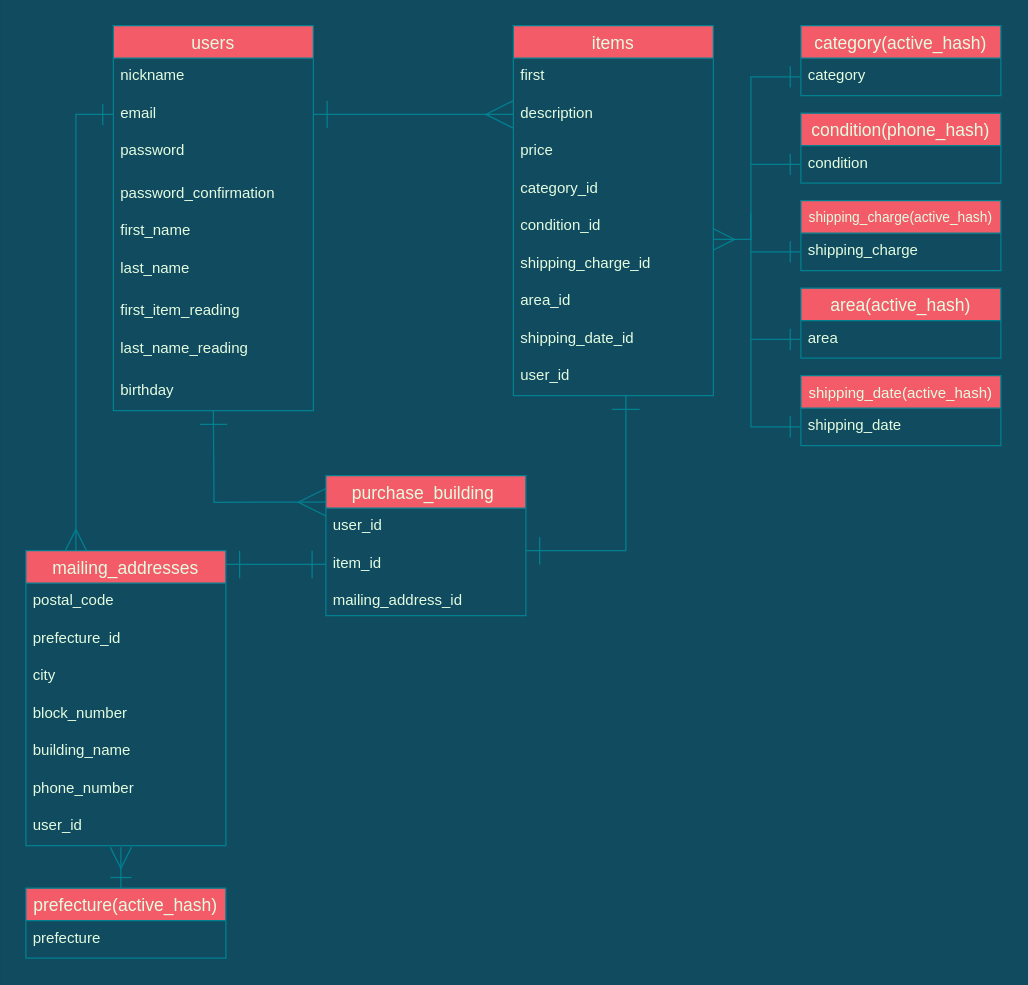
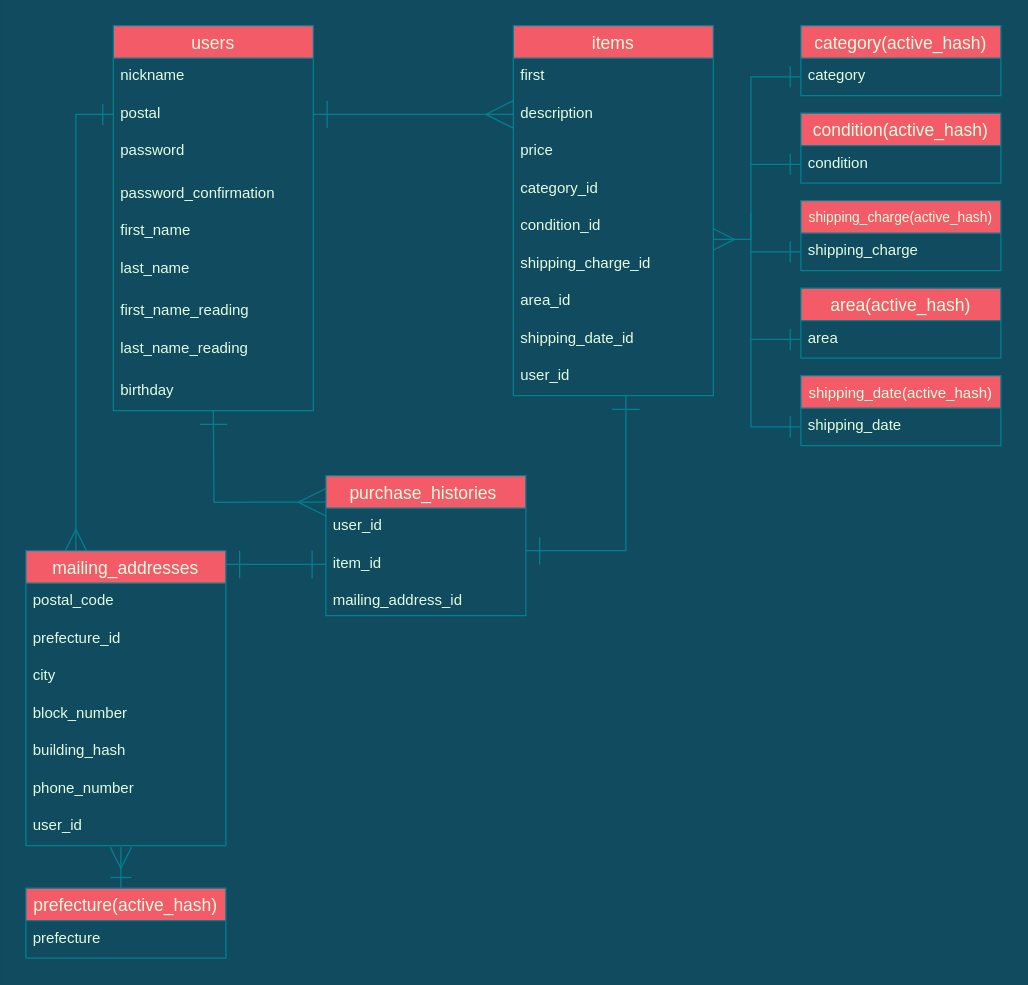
  <mxCell id="0" />
  <mxCell id="1" parent="0" />
  <mxCell id="2" value=" users " style="swimlane;fontStyle=0;childLayout=stackLayout;horizontal=1;startSize=26;horizontalStack=0;resizeParent=1;resizeParentMax=0;resizeLast=0;collapsible=1;marginBottom=0;align=center;fontSize=14;fillColor=#F45B69;strokeColor=#028090;fontColor=#E4FDE1;" parent="1" vertex="1"><mxGeometry x="90" y="20" width="160" height="308" as="geometry" /></mxCell>
  <mxCell id="3" value="nickname" style="text;strokeColor=none;fillColor=none;spacingLeft=4;spacingRight=4;overflow=hidden;rotatable=0;points=[[0,0.5],[1,0.5]];portConstraint=eastwest;fontSize=12;fontColor=#E4FDE1;" parent="2" vertex="1"><mxGeometry y="26" width="160" height="30" as="geometry" /></mxCell>
- <mxCell id="4" value="email" style="text;strokeColor=none;fillColor=none;spacingLeft=4;spacingRight=4;overflow=hidden;rotatable=0;points=[[0,0.5],[1,0.5]];portConstraint=eastwest;fontSize=12;fontColor=#E4FDE1;" parent="2" vertex="1"><mxGeometry y="56" width="160" height="30" as="geometry" /></mxCell>
+ <mxCell id="4" value="postal" style="text;strokeColor=none;fillColor=none;spacingLeft=4;spacingRight=4;overflow=hidden;rotatable=0;points=[[0,0.5],[1,0.5]];portConstraint=eastwest;fontSize=12;fontColor=#E4FDE1;" parent="2" vertex="1"><mxGeometry y="56" width="160" height="30" as="geometry" /></mxCell>
  <mxCell id="5" value="password" style="text;strokeColor=none;fillColor=none;spacingLeft=4;spacingRight=4;overflow=hidden;rotatable=0;points=[[0,0.5],[1,0.5]];portConstraint=eastwest;fontSize=12;fontColor=#E4FDE1;" parent="2" vertex="1"><mxGeometry y="86" width="160" height="34" as="geometry" /></mxCell>
  <mxCell id="6" value="password_confirmation" style="text;strokeColor=none;fillColor=none;spacingLeft=4;spacingRight=4;overflow=hidden;rotatable=0;points=[[0,0.5],[1,0.5]];portConstraint=eastwest;fontSize=12;fontColor=#E4FDE1;" parent="2" vertex="1"><mxGeometry y="120" width="160" height="30" as="geometry" /></mxCell>
  <mxCell id="7" value="first_name" style="text;strokeColor=none;fillColor=none;spacingLeft=4;spacingRight=4;overflow=hidden;rotatable=0;points=[[0,0.5],[1,0.5]];portConstraint=eastwest;fontSize=12;fontColor=#E4FDE1;" parent="2" vertex="1"><mxGeometry y="150" width="160" height="30" as="geometry" /></mxCell>
  <mxCell id="8" value="last_name" style="text;strokeColor=none;fillColor=none;spacingLeft=4;spacingRight=4;overflow=hidden;rotatable=0;points=[[0,0.5],[1,0.5]];portConstraint=eastwest;fontSize=12;fontColor=#E4FDE1;" parent="2" vertex="1"><mxGeometry y="180" width="160" height="34" as="geometry" /></mxCell>
- <mxCell id="9" value="first_item_reading" style="text;strokeColor=none;fillColor=none;spacingLeft=4;spacingRight=4;overflow=hidden;rotatable=0;points=[[0,0.5],[1,0.5]];portConstraint=eastwest;fontSize=12;fontColor=#E4FDE1;" parent="2" vertex="1"><mxGeometry y="214" width="160" height="30" as="geometry" /></mxCell>
+ <mxCell id="9" value="first_name_reading" style="text;strokeColor=none;fillColor=none;spacingLeft=4;spacingRight=4;overflow=hidden;rotatable=0;points=[[0,0.5],[1,0.5]];portConstraint=eastwest;fontSize=12;fontColor=#E4FDE1;" parent="2" vertex="1"><mxGeometry y="214" width="160" height="30" as="geometry" /></mxCell>
  <mxCell id="10" value="last_name_reading" style="text;strokeColor=none;fillColor=none;spacingLeft=4;spacingRight=4;overflow=hidden;rotatable=0;points=[[0,0.5],[1,0.5]];portConstraint=eastwest;fontSize=12;fontColor=#E4FDE1;" parent="2" vertex="1"><mxGeometry y="244" width="160" height="34" as="geometry" /></mxCell>
  <mxCell id="11" value="birthday　" style="text;strokeColor=none;fillColor=none;spacingLeft=4;spacingRight=4;overflow=hidden;rotatable=0;points=[[0,0.5],[1,0.5]];portConstraint=eastwest;fontSize=12;fontColor=#E4FDE1;" parent="2" vertex="1"><mxGeometry y="278" width="160" height="30" as="geometry" /></mxCell>
  <mxCell id="12" value="items" style="swimlane;fontStyle=0;childLayout=stackLayout;horizontal=1;startSize=26;horizontalStack=0;resizeParent=1;resizeParentMax=0;resizeLast=0;collapsible=1;marginBottom=0;align=center;fontSize=14;fillColor=#F45B69;strokeColor=#028090;fontColor=#E4FDE1;" parent="1" vertex="1"><mxGeometry x="410" y="20" width="160" height="296" as="geometry" /></mxCell>
  <mxCell id="13" value="first" style="text;strokeColor=none;fillColor=none;spacingLeft=4;spacingRight=4;overflow=hidden;rotatable=0;points=[[0,0.5],[1,0.5]];portConstraint=eastwest;fontSize=12;fontColor=#E4FDE1;" parent="12" vertex="1"><mxGeometry y="26" width="160" height="30" as="geometry" /></mxCell>
  <mxCell id="14" value="description" style="text;strokeColor=none;fillColor=none;spacingLeft=4;spacingRight=4;overflow=hidden;rotatable=0;points=[[0,0.5],[1,0.5]];portConstraint=eastwest;fontSize=12;fontColor=#E4FDE1;" parent="12" vertex="1"><mxGeometry y="56" width="160" height="30" as="geometry" /></mxCell>
  <mxCell id="15" value="price" style="text;strokeColor=none;fillColor=none;spacingLeft=4;spacingRight=4;overflow=hidden;rotatable=0;points=[[0,0.5],[1,0.5]];portConstraint=eastwest;fontSize=12;fontColor=#E4FDE1;" parent="12" vertex="1"><mxGeometry y="86" width="160" height="30" as="geometry" /></mxCell>
  <mxCell id="16" value="category_id" style="text;strokeColor=none;fillColor=none;spacingLeft=4;spacingRight=4;overflow=hidden;rotatable=0;points=[[0,0.5],[1,0.5]];portConstraint=eastwest;fontSize=12;fontColor=#E4FDE1;" parent="12" vertex="1"><mxGeometry y="116" width="160" height="30" as="geometry" /></mxCell>
  <mxCell id="17" value="condition_id" style="text;strokeColor=none;fillColor=none;spacingLeft=4;spacingRight=4;overflow=hidden;rotatable=0;points=[[0,0.5],[1,0.5]];portConstraint=eastwest;fontSize=12;fontColor=#E4FDE1;" parent="12" vertex="1"><mxGeometry y="146" width="160" height="30" as="geometry" /></mxCell>
  <mxCell id="18" value="shipping_charge_id" style="text;strokeColor=none;fillColor=none;spacingLeft=4;spacingRight=4;overflow=hidden;rotatable=0;points=[[0,0.5],[1,0.5]];portConstraint=eastwest;fontSize=12;fontColor=#E4FDE1;" parent="12" vertex="1"><mxGeometry y="176" width="160" height="30" as="geometry" /></mxCell>
  <mxCell id="19" value="area_id" style="text;strokeColor=none;fillColor=none;spacingLeft=4;spacingRight=4;overflow=hidden;rotatable=0;points=[[0,0.5],[1,0.5]];portConstraint=eastwest;fontSize=12;fontColor=#E4FDE1;" parent="12" vertex="1"><mxGeometry y="206" width="160" height="30" as="geometry" /></mxCell>
  <mxCell id="20" value="shipping_date_id" style="text;strokeColor=none;fillColor=none;spacingLeft=4;spacingRight=4;overflow=hidden;rotatable=0;points=[[0,0.5],[1,0.5]];portConstraint=eastwest;fontSize=12;fontColor=#E4FDE1;" parent="12" vertex="1"><mxGeometry y="236" width="160" height="30" as="geometry" /></mxCell>
  <mxCell id="21" value="user_id " style="text;strokeColor=none;fillColor=none;spacingLeft=4;spacingRight=4;overflow=hidden;rotatable=0;points=[[0,0.5],[1,0.5]];portConstraint=eastwest;fontSize=12;fontColor=#E4FDE1;" parent="12" vertex="1"><mxGeometry y="266" width="160" height="30" as="geometry" /></mxCell>
- <mxCell id="22" value="purchase_building " style="swimlane;fontStyle=0;childLayout=stackLayout;horizontal=1;startSize=26;horizontalStack=0;resizeParent=1;resizeParentMax=0;resizeLast=0;collapsible=1;marginBottom=0;align=center;fontSize=14;fillColor=#F45B69;strokeColor=#028090;fontColor=#E4FDE1;" parent="1" vertex="1"><mxGeometry x="260" y="380" width="160" height="112" as="geometry" /></mxCell>
+ <mxCell id="22" value="purchase_histories " style="swimlane;fontStyle=0;childLayout=stackLayout;horizontal=1;startSize=26;horizontalStack=0;resizeParent=1;resizeParentMax=0;resizeLast=0;collapsible=1;marginBottom=0;align=center;fontSize=14;fillColor=#F45B69;strokeColor=#028090;fontColor=#E4FDE1;" parent="1" vertex="1"><mxGeometry x="260" y="380" width="160" height="112" as="geometry" /></mxCell>
  <mxCell id="23" value="user_id" style="text;strokeColor=none;fillColor=none;spacingLeft=4;spacingRight=4;overflow=hidden;rotatable=0;points=[[0,0.5],[1,0.5]];portConstraint=eastwest;fontSize=12;fontColor=#E4FDE1;" parent="22" vertex="1"><mxGeometry y="26" width="160" height="30" as="geometry" /></mxCell>
  <mxCell id="24" value="item_id" style="text;strokeColor=none;fillColor=none;spacingLeft=4;spacingRight=4;overflow=hidden;rotatable=0;points=[[0,0.5],[1,0.5]];portConstraint=eastwest;fontSize=12;fontColor=#E4FDE1;" parent="22" vertex="1"><mxGeometry y="56" width="160" height="30" as="geometry" /></mxCell>
  <mxCell id="25" value="mailing_address_id" style="text;strokeColor=none;fillColor=none;spacingLeft=4;spacingRight=4;overflow=hidden;rotatable=0;points=[[0,0.5],[1,0.5]];portConstraint=eastwest;fontSize=12;fontColor=#E4FDE1;" parent="22" vertex="1"><mxGeometry y="86" width="160" height="26" as="geometry" /></mxCell>
  <mxCell id="26" value="mailing_addresses" style="swimlane;fontStyle=0;childLayout=stackLayout;horizontal=1;startSize=26;horizontalStack=0;resizeParent=1;resizeParentMax=0;resizeLast=0;collapsible=1;marginBottom=0;align=center;fontSize=14;fillColor=#F45B69;strokeColor=#028090;fontColor=#E4FDE1;" parent="1" vertex="1"><mxGeometry x="20" y="440" width="160" height="236" as="geometry" /></mxCell>
  <mxCell id="27" value="postal_code " style="text;strokeColor=none;fillColor=none;spacingLeft=4;spacingRight=4;overflow=hidden;rotatable=0;points=[[0,0.5],[1,0.5]];portConstraint=eastwest;fontSize=12;fontColor=#E4FDE1;" parent="26" vertex="1"><mxGeometry y="26" width="160" height="30" as="geometry" /></mxCell>
  <mxCell id="28" value="prefecture_id" style="text;strokeColor=none;fillColor=none;spacingLeft=4;spacingRight=4;overflow=hidden;rotatable=0;points=[[0,0.5],[1,0.5]];portConstraint=eastwest;fontSize=12;fontColor=#E4FDE1;" parent="26" vertex="1"><mxGeometry y="56" width="160" height="30" as="geometry" /></mxCell>
  <mxCell id="29" value="city " style="text;strokeColor=none;fillColor=none;spacingLeft=4;spacingRight=4;overflow=hidden;rotatable=0;points=[[0,0.5],[1,0.5]];portConstraint=eastwest;fontSize=12;fontColor=#E4FDE1;" parent="26" vertex="1"><mxGeometry y="86" width="160" height="30" as="geometry" /></mxCell>
  <mxCell id="30" value="block_number" style="text;strokeColor=none;fillColor=none;spacingLeft=4;spacingRight=4;overflow=hidden;rotatable=0;points=[[0,0.5],[1,0.5]];portConstraint=eastwest;fontSize=12;fontColor=#E4FDE1;" parent="26" vertex="1"><mxGeometry y="116" width="160" height="30" as="geometry" /></mxCell>
- <mxCell id="31" value="building_name" style="text;strokeColor=none;fillColor=none;spacingLeft=4;spacingRight=4;overflow=hidden;rotatable=0;points=[[0,0.5],[1,0.5]];portConstraint=eastwest;fontSize=12;fontColor=#E4FDE1;" parent="26" vertex="1"><mxGeometry y="146" width="160" height="30" as="geometry" /></mxCell>
+ <mxCell id="31" value="building_hash" style="text;strokeColor=none;fillColor=none;spacingLeft=4;spacingRight=4;overflow=hidden;rotatable=0;points=[[0,0.5],[1,0.5]];portConstraint=eastwest;fontSize=12;fontColor=#E4FDE1;" parent="26" vertex="1"><mxGeometry y="146" width="160" height="30" as="geometry" /></mxCell>
  <mxCell id="32" value="phone_number" style="text;strokeColor=none;fillColor=none;spacingLeft=4;spacingRight=4;overflow=hidden;rotatable=0;points=[[0,0.5],[1,0.5]];portConstraint=eastwest;fontSize=12;fontColor=#E4FDE1;" parent="26" vertex="1"><mxGeometry y="176" width="160" height="30" as="geometry" /></mxCell>
  <mxCell id="33" value="user_id" style="text;strokeColor=none;fillColor=none;spacingLeft=4;spacingRight=4;overflow=hidden;rotatable=0;points=[[0,0.5],[1,0.5]];portConstraint=eastwest;fontSize=12;fontColor=#E4FDE1;" parent="26" vertex="1"><mxGeometry y="206" width="160" height="30" as="geometry" /></mxCell>
  <mxCell id="34" style="edgeStyle=orthogonalEdgeStyle;curved=0;rounded=1;sketch=0;orthogonalLoop=1;jettySize=auto;html=1;endArrow=ERmany;endFill=0;endSize=20;startArrow=ERone;startFill=0;targetPerimeterSpacing=0;startSize=20;labelBackgroundColor=#114B5F;strokeColor=#028090;fontColor=#E4FDE1;" parent="1" source="4" edge="1"><mxGeometry relative="1" as="geometry"><mxPoint x="410" y="91" as="targetPoint" /></mxGeometry></mxCell>
  <mxCell id="35" style="edgeStyle=orthogonalEdgeStyle;rounded=0;sketch=0;orthogonalLoop=1;jettySize=auto;html=1;endArrow=ERone;endFill=0;endSize=20;startSize=20;startArrow=ERone;startFill=0;labelBackgroundColor=#114B5F;strokeColor=#028090;fontColor=#E4FDE1;" parent="1" target="21" edge="1"><mxGeometry relative="1" as="geometry"><mxPoint x="530" y="330" as="targetPoint" /><mxPoint x="420" y="440" as="sourcePoint" /><Array as="points"><mxPoint x="500" y="440" /></Array></mxGeometry></mxCell>
  <mxCell id="36" style="edgeStyle=orthogonalEdgeStyle;sketch=0;orthogonalLoop=1;jettySize=auto;html=1;startArrow=ERmany;startFill=0;startSize=20;endArrow=ERone;endFill=0;endSize=20;targetPerimeterSpacing=0;rounded=0;exitX=0;exitY=0.19;exitDx=0;exitDy=0;exitPerimeter=0;labelBackgroundColor=#114B5F;strokeColor=#028090;fontColor=#E4FDE1;" parent="1" source="22" edge="1"><mxGeometry relative="1" as="geometry"><mxPoint x="170" y="328" as="targetPoint" /><mxPoint x="235" y="402" as="sourcePoint" /></mxGeometry></mxCell>
  <mxCell id="37" style="edgeStyle=orthogonalEdgeStyle;rounded=0;sketch=0;orthogonalLoop=1;jettySize=auto;html=1;startArrow=ERone;startFill=0;startSize=20;endArrow=ERone;endFill=0;endSize=20;targetPerimeterSpacing=0;labelBackgroundColor=#114B5F;strokeColor=#028090;fontColor=#E4FDE1;" parent="1" source="24" edge="1"><mxGeometry relative="1" as="geometry"><mxPoint x="180" y="451" as="targetPoint" /><Array as="points"><mxPoint x="180" y="451" /></Array></mxGeometry></mxCell>
  <mxCell id="38" style="edgeStyle=orthogonalEdgeStyle;rounded=0;sketch=0;orthogonalLoop=1;jettySize=auto;html=1;exitX=0.5;exitY=0;exitDx=0;exitDy=0;entryX=0.5;entryY=1.04;entryDx=0;entryDy=0;entryPerimeter=0;startArrow=ERone;startFill=0;startSize=15;endArrow=ERmany;endFill=0;endSize=15;targetPerimeterSpacing=0;fontSize=11;labelBackgroundColor=#114B5F;strokeColor=#028090;fontColor=#E4FDE1;" parent="1" edge="1"><mxGeometry relative="1" as="geometry"><mxPoint x="96" y="710" as="sourcePoint" /><mxPoint x="96" y="677.2" as="targetPoint" /></mxGeometry></mxCell>
  <mxCell id="39" value="prefecture(active_hash)" style="swimlane;fontStyle=0;childLayout=stackLayout;horizontal=1;startSize=26;horizontalStack=0;resizeParent=1;resizeParentMax=0;resizeLast=0;collapsible=1;marginBottom=0;align=center;fontSize=14;rounded=0;sketch=0;fillColor=#F45B69;strokeColor=#028090;fontColor=#E4FDE1;" parent="1" vertex="1"><mxGeometry x="20" y="710" width="160" height="56" as="geometry" /></mxCell>
  <mxCell id="40" value="prefecture" style="text;strokeColor=none;fillColor=none;spacingLeft=4;spacingRight=4;overflow=hidden;rotatable=0;points=[[0,0.5],[1,0.5]];portConstraint=eastwest;fontSize=12;fontColor=#E4FDE1;" parent="39" vertex="1"><mxGeometry y="26" width="160" height="30" as="geometry" /></mxCell>
  <mxCell id="41" value="category(active_hash)" style="swimlane;fontStyle=0;childLayout=stackLayout;horizontal=1;startSize=26;horizontalStack=0;resizeParent=1;resizeParentMax=0;resizeLast=0;collapsible=1;marginBottom=0;align=center;fontSize=14;rounded=0;sketch=0;fillColor=#F45B69;strokeColor=#028090;fontColor=#E4FDE1;" parent="1" vertex="1"><mxGeometry x="640" y="20" width="160" height="56" as="geometry" /></mxCell>
  <mxCell id="42" value="category" style="text;strokeColor=none;fillColor=none;spacingLeft=4;spacingRight=4;overflow=hidden;rotatable=0;points=[[0,0.5],[1,0.5]];portConstraint=eastwest;fontSize=12;fontColor=#E4FDE1;" parent="41" vertex="1"><mxGeometry y="26" width="160" height="30" as="geometry" /></mxCell>
  <mxCell id="43" value="shipping_charge(active_hash)" style="swimlane;fontStyle=0;childLayout=stackLayout;horizontal=1;startSize=26;horizontalStack=0;resizeParent=1;resizeParentMax=0;resizeLast=0;collapsible=1;marginBottom=0;align=center;fontSize=11;rounded=0;sketch=0;fillColor=#F45B69;strokeColor=#028090;fontColor=#E4FDE1;" parent="1" vertex="1"><mxGeometry x="640" y="160" width="160" height="56" as="geometry" /></mxCell>
  <mxCell id="44" value="shipping_charge" style="text;strokeColor=none;fillColor=none;spacingLeft=4;spacingRight=4;overflow=hidden;rotatable=0;points=[[0,0.5],[1,0.5]];portConstraint=eastwest;fontSize=12;fontColor=#E4FDE1;" parent="43" vertex="1"><mxGeometry y="26" width="160" height="30" as="geometry" /></mxCell>
  <mxCell id="45" value="area(active_hash)" style="swimlane;fontStyle=0;childLayout=stackLayout;horizontal=1;startSize=26;horizontalStack=0;resizeParent=1;resizeParentMax=0;resizeLast=0;collapsible=1;marginBottom=0;align=center;fontSize=14;rounded=0;sketch=0;fillColor=#F45B69;strokeColor=#028090;fontColor=#E4FDE1;" parent="1" vertex="1"><mxGeometry x="640" y="230" width="160" height="56" as="geometry" /></mxCell>
  <mxCell id="46" value="area" style="text;strokeColor=none;fillColor=none;spacingLeft=4;spacingRight=4;overflow=hidden;rotatable=0;points=[[0,0.5],[1,0.5]];portConstraint=eastwest;fontSize=12;fontColor=#E4FDE1;" parent="45" vertex="1"><mxGeometry y="26" width="160" height="30" as="geometry" /></mxCell>
- <mxCell id="47" value="condition(phone_hash)" style="swimlane;fontStyle=0;childLayout=stackLayout;horizontal=1;startSize=26;horizontalStack=0;resizeParent=1;resizeParentMax=0;resizeLast=0;collapsible=1;marginBottom=0;align=center;fontSize=14;rounded=0;sketch=0;fillColor=#F45B69;strokeColor=#028090;fontColor=#E4FDE1;" parent="1" vertex="1"><mxGeometry x="640" y="90" width="160" height="56" as="geometry" /></mxCell>
+ <mxCell id="47" value="condition(active_hash)" style="swimlane;fontStyle=0;childLayout=stackLayout;horizontal=1;startSize=26;horizontalStack=0;resizeParent=1;resizeParentMax=0;resizeLast=0;collapsible=1;marginBottom=0;align=center;fontSize=14;rounded=0;sketch=0;fillColor=#F45B69;strokeColor=#028090;fontColor=#E4FDE1;" parent="1" vertex="1"><mxGeometry x="640" y="90" width="160" height="56" as="geometry" /></mxCell>
  <mxCell id="48" value="condition" style="text;strokeColor=none;fillColor=none;spacingLeft=4;spacingRight=4;overflow=hidden;rotatable=0;points=[[0,0.5],[1,0.5]];portConstraint=eastwest;fontSize=12;fontColor=#E4FDE1;" parent="47" vertex="1"><mxGeometry y="26" width="160" height="30" as="geometry" /></mxCell>
  <mxCell id="49" value="shipping_date(active_hash)" style="swimlane;fontStyle=0;childLayout=stackLayout;horizontal=1;startSize=26;horizontalStack=0;resizeParent=1;resizeParentMax=0;resizeLast=0;collapsible=1;marginBottom=0;align=center;fontSize=12;rounded=0;sketch=0;fillColor=#F45B69;strokeColor=#028090;fontColor=#E4FDE1;" parent="1" vertex="1"><mxGeometry x="640" y="300" width="160" height="56" as="geometry" /></mxCell>
  <mxCell id="50" value="shipping_date&#10;" style="text;strokeColor=none;fillColor=none;spacingLeft=4;spacingRight=4;overflow=hidden;rotatable=0;points=[[0,0.5],[1,0.5]];portConstraint=eastwest;fontSize=12;fontColor=#E4FDE1;" parent="49" vertex="1"><mxGeometry y="26" width="160" height="30" as="geometry" /></mxCell>
  <mxCell id="51" style="edgeStyle=orthogonalEdgeStyle;rounded=0;sketch=0;orthogonalLoop=1;jettySize=auto;html=1;startArrow=ERone;startFill=0;startSize=15;endArrow=ERmany;endFill=0;endSize=15;targetPerimeterSpacing=0;fontSize=11;labelBackgroundColor=#114B5F;strokeColor=#028090;fontColor=#E4FDE1;" parent="1" edge="1"><mxGeometry relative="1" as="geometry"><mxPoint x="570" y="191" as="targetPoint" /><mxPoint x="640" y="61" as="sourcePoint" /><Array as="points"><mxPoint x="600" y="61" /><mxPoint x="600" y="191" /></Array></mxGeometry></mxCell>
  <mxCell id="52" style="edgeStyle=orthogonalEdgeStyle;rounded=0;sketch=0;orthogonalLoop=1;jettySize=auto;html=1;startArrow=ERone;startFill=0;startSize=15;endArrow=none;endFill=0;endSize=20;targetPerimeterSpacing=0;fontSize=11;labelBackgroundColor=#114B5F;strokeColor=#028090;fontColor=#E4FDE1;" parent="1" edge="1"><mxGeometry relative="1" as="geometry"><mxPoint x="600" y="170" as="targetPoint" /><mxPoint x="640" y="341" as="sourcePoint" /><Array as="points"><mxPoint x="600" y="341" /><mxPoint x="600" y="190" /></Array></mxGeometry></mxCell>
  <mxCell id="53" style="edgeStyle=orthogonalEdgeStyle;rounded=0;sketch=0;orthogonalLoop=1;jettySize=auto;html=1;startArrow=ERone;startFill=0;startSize=15;endArrow=none;endFill=0;endSize=20;targetPerimeterSpacing=0;fontSize=11;labelBackgroundColor=#114B5F;strokeColor=#028090;fontColor=#E4FDE1;" parent="1" source="48" edge="1"><mxGeometry relative="1" as="geometry"><mxPoint x="600" y="131" as="targetPoint" /></mxGeometry></mxCell>
  <mxCell id="54" style="edgeStyle=orthogonalEdgeStyle;rounded=0;sketch=0;orthogonalLoop=1;jettySize=auto;html=1;exitX=0;exitY=0.5;exitDx=0;exitDy=0;startArrow=ERone;startFill=0;startSize=15;endArrow=none;endFill=0;endSize=20;targetPerimeterSpacing=0;fontSize=11;labelBackgroundColor=#114B5F;strokeColor=#028090;fontColor=#E4FDE1;" parent="1" source="44" edge="1"><mxGeometry relative="1" as="geometry"><mxPoint x="600" y="201" as="targetPoint" /></mxGeometry></mxCell>
  <mxCell id="55" style="edgeStyle=orthogonalEdgeStyle;rounded=0;sketch=0;orthogonalLoop=1;jettySize=auto;html=1;startArrow=ERone;startFill=0;startSize=15;endArrow=none;endFill=0;endSize=20;targetPerimeterSpacing=0;fontSize=11;labelBackgroundColor=#114B5F;strokeColor=#028090;fontColor=#E4FDE1;" parent="1" edge="1"><mxGeometry relative="1" as="geometry"><mxPoint x="600" y="271" as="targetPoint" /><mxPoint x="640" y="271" as="sourcePoint" /></mxGeometry></mxCell>
  <mxCell id="56" style="edgeStyle=orthogonalEdgeStyle;rounded=0;sketch=0;orthogonalLoop=1;jettySize=auto;html=1;exitX=0;exitY=0.5;exitDx=0;exitDy=0;entryX=0.25;entryY=0;entryDx=0;entryDy=0;startArrow=ERone;startFill=0;startSize=15;endArrow=ERmany;endFill=0;endSize=15;targetPerimeterSpacing=0;fontSize=11;labelBackgroundColor=#114B5F;strokeColor=#028090;fontColor=#E4FDE1;" parent="1" source="4" target="26" edge="1"><mxGeometry relative="1" as="geometry" /></mxCell>
